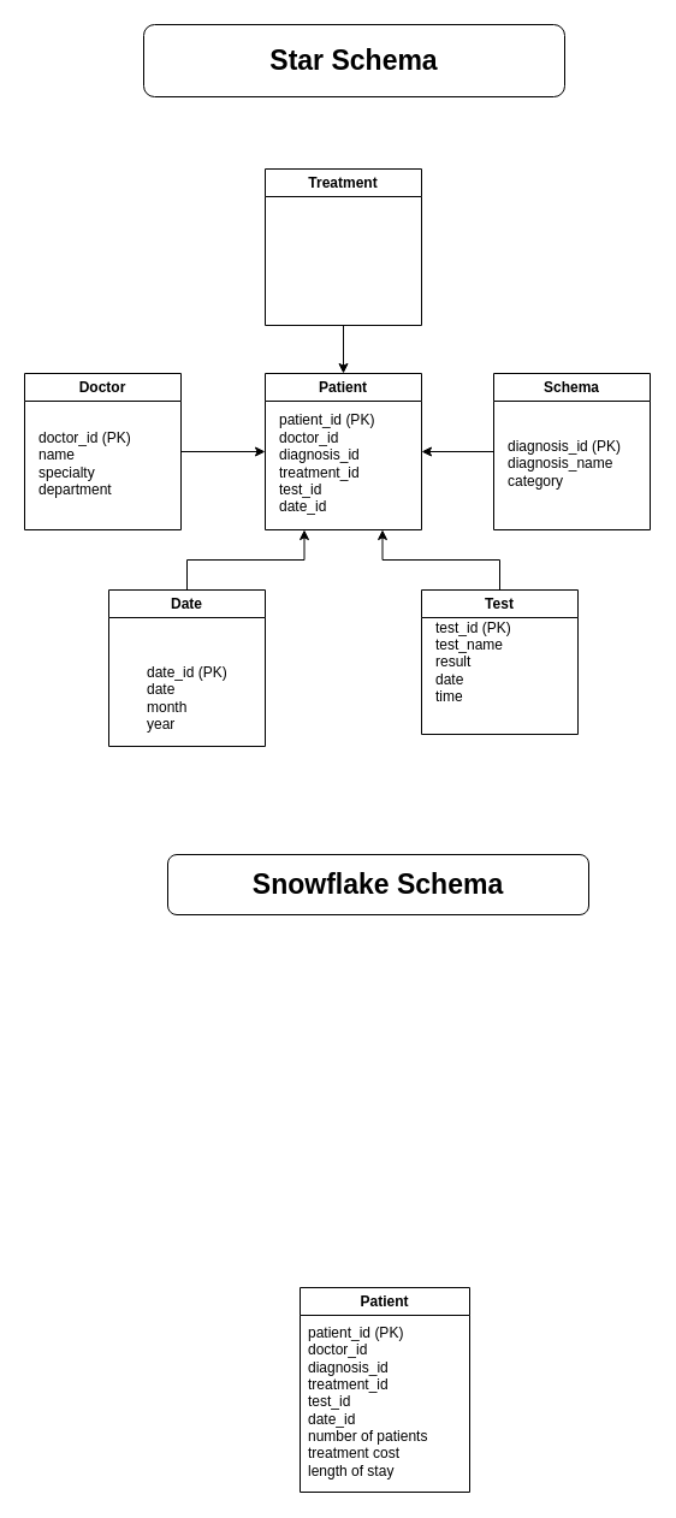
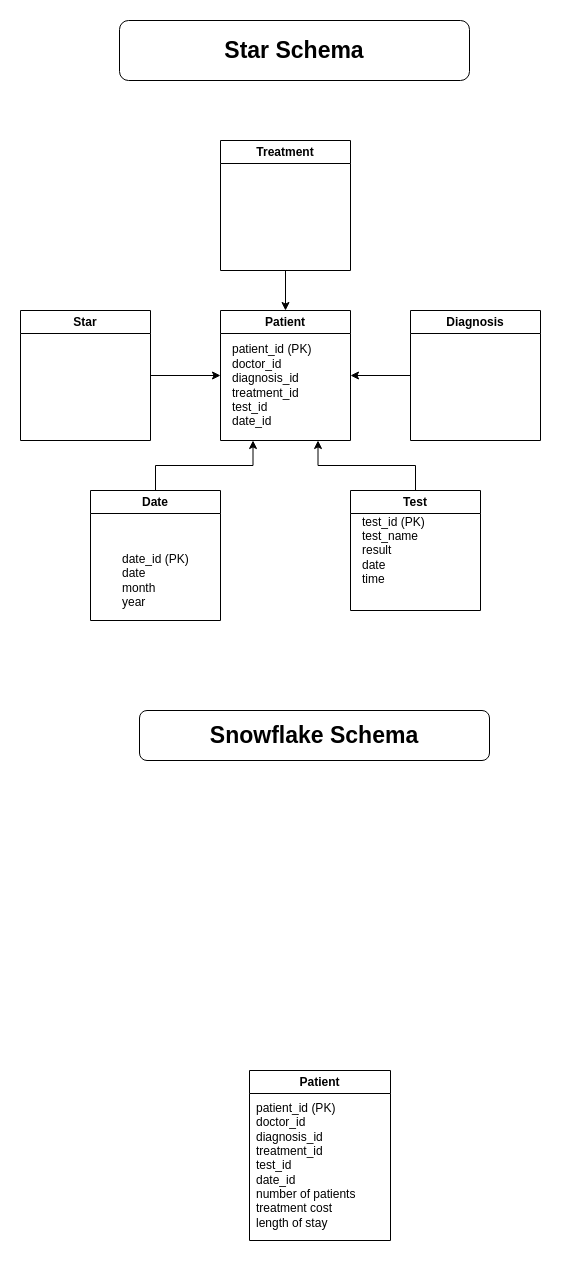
  <mxCell id="0" />
  <mxCell id="1" parent="0" />
  <mxCell id="2" value="Patient" style="swimlane;whiteSpace=wrap;html=1;" vertex="1" parent="1"><mxGeometry x="220" y="310" width="130" height="130" as="geometry" /></mxCell>
  <mxCell id="3" value="patient_id (PK)&lt;div&gt;doctor_id&lt;/div&gt;&lt;div&gt;diagnosis_id&lt;/div&gt;&lt;div&gt;treatment_id&lt;/div&gt;&lt;div&gt;test_id&lt;/div&gt;&lt;div&gt;date_id&lt;/div&gt;" style="text;html=1;align=left;verticalAlign=middle;resizable=0;points=[];autosize=1;strokeColor=none;fillColor=none;" vertex="1" parent="2"><mxGeometry x="10" y="25" width="100" height="100" as="geometry" /></mxCell>
  <mxCell id="4" style="edgeStyle=orthogonalEdgeStyle;rounded=0;orthogonalLoop=1;jettySize=auto;html=1;exitX=1;exitY=0.5;exitDx=0;exitDy=0;entryX=0;entryY=0.5;entryDx=0;entryDy=0;" edge="1" parent="1" source="5" target="2"><mxGeometry relative="1" as="geometry" /></mxCell>
- <mxCell id="5" value="Doctor" style="swimlane;whiteSpace=wrap;html=1;" vertex="1" parent="1"><mxGeometry x="20" y="310" width="130" height="130" as="geometry" /></mxCell>
- <mxCell id="6" value="doctor_id (PK)&lt;div&gt;name&lt;/div&gt;&lt;div&gt;specialty&lt;/div&gt;&lt;div&gt;department&lt;/div&gt;" style="text;html=1;align=left;verticalAlign=middle;resizable=0;points=[];autosize=1;strokeColor=none;fillColor=none;" vertex="1" parent="5"><mxGeometry x="10" y="40" width="100" height="70" as="geometry" /></mxCell>
+ <mxCell id="5" value="Star" style="swimlane;whiteSpace=wrap;html=1;" vertex="1" parent="1"><mxGeometry x="20" y="310" width="130" height="130" as="geometry" /></mxCell>
  <mxCell id="7" style="edgeStyle=orthogonalEdgeStyle;rounded=0;orthogonalLoop=1;jettySize=auto;html=1;exitX=0;exitY=0.5;exitDx=0;exitDy=0;entryX=1;entryY=0.5;entryDx=0;entryDy=0;" edge="1" parent="1" source="8" target="2"><mxGeometry relative="1" as="geometry" /></mxCell>
- <mxCell id="8" value="Schema" style="swimlane;whiteSpace=wrap;html=1;startSize=23;" vertex="1" parent="1"><mxGeometry x="410" y="310" width="130" height="130" as="geometry" /></mxCell>
- <mxCell id="9" value="diagnosis_id (PK)&lt;div&gt;diagnosis_name&lt;/div&gt;&lt;div&gt;category&lt;/div&gt;" style="text;html=1;align=left;verticalAlign=middle;resizable=0;points=[];autosize=1;strokeColor=none;fillColor=none;" vertex="1" parent="8"><mxGeometry x="10" y="45" width="120" height="60" as="geometry" /></mxCell>
+ <mxCell id="8" value="Diagnosis" style="swimlane;whiteSpace=wrap;html=1;startSize=23;" vertex="1" parent="1"><mxGeometry x="410" y="310" width="130" height="130" as="geometry" /></mxCell>
  <mxCell id="10" style="edgeStyle=orthogonalEdgeStyle;rounded=0;orthogonalLoop=1;jettySize=auto;html=1;exitX=0.5;exitY=1;exitDx=0;exitDy=0;entryX=0.5;entryY=0;entryDx=0;entryDy=0;" edge="1" parent="1" source="11" target="2"><mxGeometry relative="1" as="geometry" /></mxCell>
  <mxCell id="11" value="Treatment" style="swimlane;whiteSpace=wrap;html=1;" vertex="1" parent="1"><mxGeometry x="220" y="140" width="130" height="130" as="geometry" /></mxCell>
  <mxCell id="12" style="edgeStyle=orthogonalEdgeStyle;rounded=0;orthogonalLoop=1;jettySize=auto;html=1;exitX=0.5;exitY=0;exitDx=0;exitDy=0;entryX=0.25;entryY=1;entryDx=0;entryDy=0;" edge="1" parent="1" source="13" target="2"><mxGeometry relative="1" as="geometry" /></mxCell>
  <mxCell id="13" value="Date" style="swimlane;whiteSpace=wrap;html=1;" vertex="1" parent="1"><mxGeometry x="90" y="490" width="130" height="130" as="geometry" /></mxCell>
  <mxCell id="14" value="date_id (PK)&lt;div&gt;date&lt;/div&gt;&lt;div&gt;month&lt;/div&gt;&lt;div&gt;year&lt;/div&gt;" style="text;html=1;align=left;verticalAlign=middle;resizable=0;points=[];autosize=1;strokeColor=none;fillColor=none;" vertex="1" parent="13"><mxGeometry x="30" y="55" width="90" height="70" as="geometry" /></mxCell>
  <mxCell id="15" style="edgeStyle=orthogonalEdgeStyle;rounded=0;orthogonalLoop=1;jettySize=auto;html=1;exitX=0.5;exitY=0;exitDx=0;exitDy=0;entryX=0.75;entryY=1;entryDx=0;entryDy=0;" edge="1" parent="1" source="16" target="2"><mxGeometry relative="1" as="geometry" /></mxCell>
  <mxCell id="16" value="Test" style="swimlane;whiteSpace=wrap;html=1;" vertex="1" parent="1"><mxGeometry x="350" y="490" width="130" height="120" as="geometry" /></mxCell>
  <mxCell id="17" value="test_id (PK)&lt;div&gt;test_name&lt;/div&gt;&lt;div&gt;result&lt;/div&gt;&lt;div&gt;date&lt;/div&gt;&lt;div&gt;time&lt;/div&gt;" style="text;html=1;align=left;verticalAlign=middle;resizable=0;points=[];autosize=1;strokeColor=none;fillColor=none;" vertex="1" parent="16"><mxGeometry x="10" y="15" width="90" height="90" as="geometry" /></mxCell>
  <mxCell id="18" value="&lt;b&gt;&lt;font style=&quot;font-size: 23px;&quot;&gt;Star Schema&lt;/font&gt;&lt;/b&gt;" style="rounded=1;whiteSpace=wrap;html=1;" vertex="1" parent="1"><mxGeometry x="119" y="20" width="350" height="60" as="geometry" /></mxCell>
  <mxCell id="19" value="&lt;b&gt;&lt;font style=&quot;font-size: 23px;&quot;&gt;Snowflake Schema&lt;/font&gt;&lt;/b&gt;" style="rounded=1;whiteSpace=wrap;html=1;" vertex="1" parent="1"><mxGeometry x="139" y="710" width="350" height="50" as="geometry" /></mxCell>
  <mxCell id="20" value="Patient" style="swimlane;whiteSpace=wrap;html=1;" vertex="1" parent="1"><mxGeometry x="249" y="1070" width="141" height="170" as="geometry" /></mxCell>
  <mxCell id="21" value="patient_id (PK)&lt;div&gt;doctor_id&lt;/div&gt;&lt;div&gt;diagnosis_id&lt;/div&gt;&lt;div&gt;treatment_id&lt;/div&gt;&lt;div&gt;test_id&lt;/div&gt;&lt;div&gt;date_id&lt;/div&gt;&lt;div&gt;number of patients&lt;/div&gt;&lt;div&gt;treatment cost&lt;/div&gt;&lt;div&gt;length of stay&lt;/div&gt;" style="text;html=1;align=left;verticalAlign=middle;resizable=0;points=[];autosize=1;strokeColor=none;fillColor=none;" vertex="1" parent="20"><mxGeometry x="5" y="25" width="120" height="140" as="geometry" /></mxCell>
